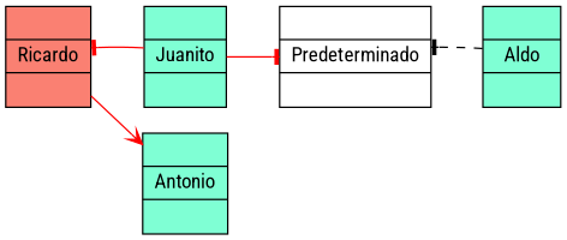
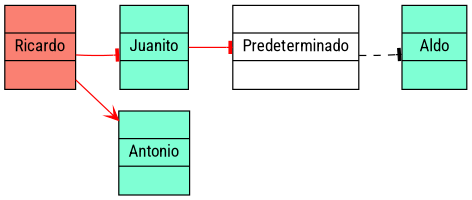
  digraph {
    fontname="Roboto Condensed"
    rankdir=LR
    node [fillcolor=aquamarine fontname="Roboto Condensed" shape=record style=filled]
    edge [arrowhead=tee color=red fontname="Roboto Condensed" style=solid]
    n1 [fillcolor=salmon label="<f0>| <f22>Ricardo | <f1>"]
    n2 [label="<f0>| <f22>Juanito | <f1>"]
    n3 [label="<f0>| <f22>Antonio | <f1>"]
    n4 [fillcolor=white label="<f0>| <f22>Predeterminado | <f1>"]
    n5 [label="<f0>| <f22>Aldo | <f1>"]
-   n2 -> n1
+   n1 -> n2
    n1 -> n3 [arrowhead=vee]
    n2 -> n4
-   n5 -> n4 [color=black style=dashed]
+   n4 -> n5 [color=black style=dashed]
  }
